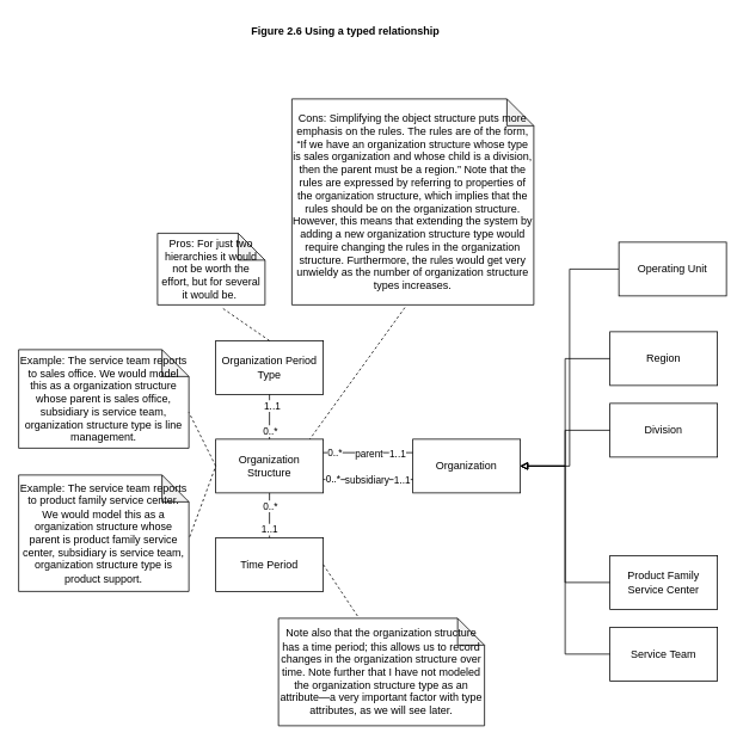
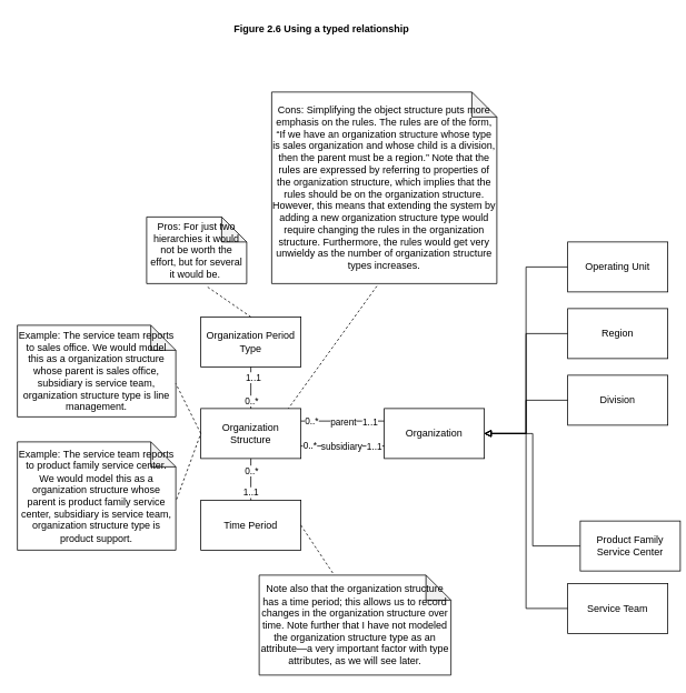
  <mxCell id="0" />
  <mxCell id="1" parent="0" />
  <mxCell id="2" value="Organization" style="rounded=0;whiteSpace=wrap;html=1;" parent="1" vertex="1"><mxGeometry x="460" y="490" width="120" height="60" as="geometry" /></mxCell>
  <mxCell id="3" value="" style="edgeStyle=elbowEdgeStyle;elbow=horizontal;endArrow=block;html=1;rounded=0;endFill=0;exitX=0;exitY=0.5;exitDx=0;exitDy=0;" parent="1" source="5" target="2" edge="1"><mxGeometry width="50" height="50" relative="1" as="geometry"><mxPoint x="810" y="560" as="sourcePoint" /><mxPoint x="570" y="520" as="targetPoint" /></mxGeometry></mxCell>
  <mxCell id="4" value="Region" style="rounded=0;whiteSpace=wrap;html=1;" parent="1" vertex="1"><mxGeometry x="680" y="370" width="120" height="60" as="geometry" /></mxCell>
- <mxCell id="5" value="Operating Unit" style="rounded=0;whiteSpace=wrap;html=1;" parent="1" vertex="1"><mxGeometry x="690" y="270" width="120" height="60" as="geometry" /></mxCell>
+ <mxCell id="5" value="Operating Unit" style="rounded=0;whiteSpace=wrap;html=1;" parent="1" vertex="1"><mxGeometry x="680" y="290" width="120" height="60" as="geometry" /></mxCell>
  <mxCell id="6" value="Division" style="rounded=0;whiteSpace=wrap;html=1;" parent="1" vertex="1"><mxGeometry x="680" y="450" width="120" height="60" as="geometry" /></mxCell>
  <mxCell id="7" value="" style="edgeStyle=elbowEdgeStyle;elbow=horizontal;endArrow=block;html=1;rounded=0;endFill=0;exitX=0;exitY=0.5;exitDx=0;exitDy=0;" parent="1" source="4" target="2" edge="1"><mxGeometry width="50" height="50" relative="1" as="geometry"><mxPoint x="680" y="490" as="sourcePoint" /><mxPoint x="570" y="520" as="targetPoint" /><Array as="points" /></mxGeometry></mxCell>
  <mxCell id="8" value="" style="edgeStyle=elbowEdgeStyle;elbow=horizontal;endArrow=block;html=1;rounded=0;exitX=0;exitY=0.5;exitDx=0;exitDy=0;endFill=0;entryX=1;entryY=0.5;entryDx=0;entryDy=0;" parent="1" source="6" target="2" edge="1"><mxGeometry width="50" height="50" relative="1" as="geometry"><mxPoint x="850" y="650" as="sourcePoint" /><mxPoint x="570" y="520" as="targetPoint" /></mxGeometry></mxCell>
  <mxCell id="9" value="Organization Structure" style="rounded=0;whiteSpace=wrap;html=1;" parent="1" vertex="1"><mxGeometry x="240" y="490" width="120" height="60" as="geometry" /></mxCell>
  <mxCell id="10" value="" style="endArrow=none;html=1;rounded=0;exitX=1;exitY=0.25;exitDx=0;exitDy=0;entryX=0;entryY=0.25;entryDx=0;entryDy=0;" parent="1" source="9" target="2" edge="1"><mxGeometry width="50" height="50" relative="1" as="geometry"><mxPoint x="410" y="630" as="sourcePoint" /><mxPoint x="460" y="580" as="targetPoint" /></mxGeometry></mxCell>
  <mxCell id="11" value="0..*" style="edgeLabel;html=1;align=center;verticalAlign=middle;resizable=0;points=[];" parent="10" vertex="1" connectable="0"><mxGeometry x="-0.837" y="1" relative="1" as="geometry"><mxPoint x="4" as="offset" /></mxGeometry></mxCell>
  <mxCell id="12" value="1..1" style="edgeLabel;html=1;align=center;verticalAlign=middle;resizable=0;points=[];" parent="10" vertex="1" connectable="0"><mxGeometry x="0.644" y="-1" relative="1" as="geometry"><mxPoint as="offset" /></mxGeometry></mxCell>
  <mxCell id="13" value="parent" style="edgeLabel;html=1;align=center;verticalAlign=middle;resizable=0;points=[];" parent="10" vertex="1" connectable="0"><mxGeometry x="-0.148" relative="1" as="geometry"><mxPoint x="7" as="offset" /></mxGeometry></mxCell>
  <mxCell id="14" value="" style="endArrow=none;html=1;rounded=0;exitX=1;exitY=0.75;exitDx=0;exitDy=0;entryX=0;entryY=0.75;entryDx=0;entryDy=0;" parent="1" source="9" target="2" edge="1"><mxGeometry width="50" height="50" relative="1" as="geometry"><mxPoint x="380" y="515" as="sourcePoint" /><mxPoint x="440" y="530" as="targetPoint" /></mxGeometry></mxCell>
  <mxCell id="15" value="0..*" style="edgeLabel;html=1;align=center;verticalAlign=middle;resizable=0;points=[];" parent="14" vertex="1" connectable="0"><mxGeometry x="-0.794" y="1" relative="1" as="geometry"><mxPoint as="offset" /></mxGeometry></mxCell>
  <mxCell id="16" value="1..1" style="edgeLabel;html=1;align=center;verticalAlign=middle;resizable=0;points=[];" parent="14" vertex="1" connectable="0"><mxGeometry x="0.738" relative="1" as="geometry"><mxPoint as="offset" /></mxGeometry></mxCell>
  <mxCell id="17" value="subsidiary" style="edgeLabel;html=1;align=center;verticalAlign=middle;resizable=0;points=[];" parent="14" vertex="1" connectable="0"><mxGeometry x="-0.047" relative="1" as="geometry"><mxPoint as="offset" /></mxGeometry></mxCell>
  <mxCell id="18" value="Organization Period Type" style="rounded=0;whiteSpace=wrap;html=1;" parent="1" vertex="1"><mxGeometry x="240" y="380" width="120" height="60" as="geometry" /></mxCell>
  <mxCell id="19" value="Time Period" style="rounded=0;whiteSpace=wrap;html=1;" parent="1" vertex="1"><mxGeometry x="240" y="600" width="120" height="60" as="geometry" /></mxCell>
  <mxCell id="20" value="" style="endArrow=none;html=1;rounded=0;entryX=0.5;entryY=1;entryDx=0;entryDy=0;exitX=0.5;exitY=0;exitDx=0;exitDy=0;" parent="1" source="9" target="18" edge="1"><mxGeometry width="50" height="50" relative="1" as="geometry"><mxPoint x="440" y="540" as="sourcePoint" /><mxPoint x="490" y="490" as="targetPoint" /></mxGeometry></mxCell>
  <mxCell id="21" value="1..1" style="edgeLabel;html=1;align=center;verticalAlign=middle;resizable=0;points=[];" parent="20" vertex="1" connectable="0"><mxGeometry x="0.524" y="-2" relative="1" as="geometry"><mxPoint as="offset" /></mxGeometry></mxCell>
  <mxCell id="22" value="0..*" style="edgeLabel;html=1;align=center;verticalAlign=middle;resizable=0;points=[];" parent="20" vertex="1" connectable="0"><mxGeometry x="-0.608" y="1" relative="1" as="geometry"><mxPoint x="1" as="offset" /></mxGeometry></mxCell>
  <mxCell id="23" value="" style="endArrow=none;html=1;rounded=0;entryX=0.5;entryY=1;entryDx=0;entryDy=0;exitX=0.5;exitY=0;exitDx=0;exitDy=0;" parent="1" source="19" target="9" edge="1"><mxGeometry width="50" height="50" relative="1" as="geometry"><mxPoint x="310" y="500" as="sourcePoint" /><mxPoint x="310" y="460" as="targetPoint" /></mxGeometry></mxCell>
  <mxCell id="24" value="0..*" style="edgeLabel;html=1;align=center;verticalAlign=middle;resizable=0;points=[];" parent="23" vertex="1" connectable="0"><mxGeometry x="0.454" relative="1" as="geometry"><mxPoint as="offset" /></mxGeometry></mxCell>
  <mxCell id="25" value="1..1" style="edgeLabel;html=1;align=center;verticalAlign=middle;resizable=0;points=[];" parent="23" vertex="1" connectable="0"><mxGeometry x="-0.618" y="1" relative="1" as="geometry"><mxPoint as="offset" /></mxGeometry></mxCell>
  <mxCell id="26" value="Service Team" style="rounded=0;whiteSpace=wrap;html=1;" parent="1" vertex="1"><mxGeometry x="680" y="700" width="120" height="60" as="geometry" /></mxCell>
  <mxCell id="27" value="" style="edgeStyle=elbowEdgeStyle;elbow=horizontal;endArrow=block;html=1;rounded=0;endFill=0;exitX=0;exitY=0.5;exitDx=0;exitDy=0;entryX=1;entryY=0.5;entryDx=0;entryDy=0;" parent="1" source="26" target="2" edge="1"><mxGeometry width="50" height="50" relative="1" as="geometry"><mxPoint x="690" y="640" as="sourcePoint" /><mxPoint x="590" y="530" as="targetPoint" /></mxGeometry></mxCell>
- <mxCell id="28" value="Product Family Service Center" style="rounded=0;whiteSpace=wrap;html=1;" parent="1" vertex="1"><mxGeometry x="680" y="620" width="120" height="60" as="geometry" /></mxCell>
+ <mxCell id="28" value="Product Family Service Center" style="rounded=0;whiteSpace=wrap;html=1;" parent="1" vertex="1"><mxGeometry x="695" y="625" width="120" height="60" as="geometry" /></mxCell>
  <mxCell id="29" value="" style="edgeStyle=elbowEdgeStyle;elbow=horizontal;endArrow=block;html=1;rounded=0;endFill=0;exitX=0;exitY=0.5;exitDx=0;exitDy=0;" parent="1" source="28" edge="1"><mxGeometry width="50" height="50" relative="1" as="geometry"><mxPoint x="690" y="780" as="sourcePoint" /><mxPoint x="580" y="520" as="targetPoint" /></mxGeometry></mxCell>
  <mxCell id="30" value="Example: The service team reports to sales office. We would model this as a organization structure whose parent is sales office, subsidiary is service team, organization structure type is line management." style="shape=note;whiteSpace=wrap;html=1;backgroundOutline=1;darkOpacity=0.05;" parent="1" vertex="1"><mxGeometry x="20" y="390" width="190" height="110" as="geometry" /></mxCell>
  <mxCell id="31" value="Example: The service team reports to product family service center. We would model this as a organization structure whose parent is product family service center, subsidiary is service team, organization structure type is product support." style="shape=note;whiteSpace=wrap;html=1;backgroundOutline=1;darkOpacity=0.05;" parent="1" vertex="1"><mxGeometry x="20" y="530" width="190" height="130" as="geometry" /></mxCell>
  <mxCell id="32" value="Figure 2.6 Using a typed relationship" style="text;html=1;strokeColor=none;fillColor=none;align=center;verticalAlign=middle;whiteSpace=wrap;rounded=0;fontStyle=1" vertex="1" parent="1"><mxGeometry x="265" y="20" width="240" height="30" as="geometry" /></mxCell>
  <mxCell id="33" value="Pros:&amp;nbsp;For just two hierarchies it would not be worth the effort, but for several it would be.&amp;nbsp;" style="shape=note;whiteSpace=wrap;html=1;backgroundOutline=1;darkOpacity=0.05;" vertex="1" parent="1"><mxGeometry x="175" y="260" width="120" height="80" as="geometry" /></mxCell>
  <mxCell id="34" value="Note also that the organization structure has a time period; this allows us to record changes in the organization structure over time. Note further that I have not modeled the organization structure type as an attribute—a very important factor with type attributes, as we will see later." style="shape=note;whiteSpace=wrap;html=1;backgroundOutline=1;darkOpacity=0.05;" vertex="1" parent="1"><mxGeometry x="310" y="690" width="230" height="120" as="geometry" /></mxCell>
  <mxCell id="35" value="" style="endArrow=none;dashed=1;html=1;rounded=0;entryX=0;entryY=0;entryDx=190;entryDy=70;entryPerimeter=0;exitX=0;exitY=0.5;exitDx=0;exitDy=0;" edge="1" parent="1" source="9" target="30"><mxGeometry width="50" height="50" relative="1" as="geometry"><mxPoint x="400" y="620" as="sourcePoint" /><mxPoint x="450" y="570" as="targetPoint" /></mxGeometry></mxCell>
  <mxCell id="36" value="" style="endArrow=none;dashed=1;html=1;rounded=0;exitX=1.005;exitY=0.531;exitDx=0;exitDy=0;exitPerimeter=0;" edge="1" parent="1" source="31"><mxGeometry width="50" height="50" relative="1" as="geometry"><mxPoint x="250" y="530" as="sourcePoint" /><mxPoint x="240" y="520" as="targetPoint" /></mxGeometry></mxCell>
  <mxCell id="37" value="" style="endArrow=none;dashed=1;html=1;rounded=0;exitX=0.5;exitY=0;exitDx=0;exitDy=0;entryX=0.608;entryY=1.05;entryDx=0;entryDy=0;entryPerimeter=0;" edge="1" parent="1" source="18" target="33"><mxGeometry width="50" height="50" relative="1" as="geometry"><mxPoint x="250" y="530" as="sourcePoint" /><mxPoint x="215" y="340" as="targetPoint" /></mxGeometry></mxCell>
  <mxCell id="38" value="" style="endArrow=none;dashed=1;html=1;rounded=0;entryX=0.391;entryY=0;entryDx=0;entryDy=0;entryPerimeter=0;exitX=1;exitY=0.5;exitDx=0;exitDy=0;" edge="1" parent="1" source="19" target="34"><mxGeometry width="50" height="50" relative="1" as="geometry"><mxPoint x="372.04" y="412.98" as="sourcePoint" /><mxPoint x="420" y="370" as="targetPoint" /></mxGeometry></mxCell>
  <mxCell id="39" value="Cons:&amp;nbsp;Simplifying the object structure puts more emphasis on the rules. The rules are of the form, “If we have an organization structure whose type is sales organization and whose child is a division, then the parent must be a region.” Note that the rules are expressed by referring to properties of the organization structure, which implies that the rules should be on the organization structure. However, this means that extending the system by adding a new organization structure type would require changing the rules in the organization structure. Furthermore, the rules would get very unwieldy as the number of organization structure types increases." style="shape=note;whiteSpace=wrap;html=1;backgroundOutline=1;darkOpacity=0.05;" vertex="1" parent="1"><mxGeometry x="325" y="110" width="270" height="230" as="geometry" /></mxCell>
  <mxCell id="40" value="" style="endArrow=none;dashed=1;html=1;rounded=0;exitX=0.467;exitY=1.013;exitDx=0;exitDy=0;entryX=0.875;entryY=0;entryDx=0;entryDy=0;entryPerimeter=0;exitPerimeter=0;" edge="1" parent="1" source="39" target="9"><mxGeometry width="50" height="50" relative="1" as="geometry"><mxPoint x="310" y="390" as="sourcePoint" /><mxPoint x="257.96" y="354" as="targetPoint" /></mxGeometry></mxCell>
